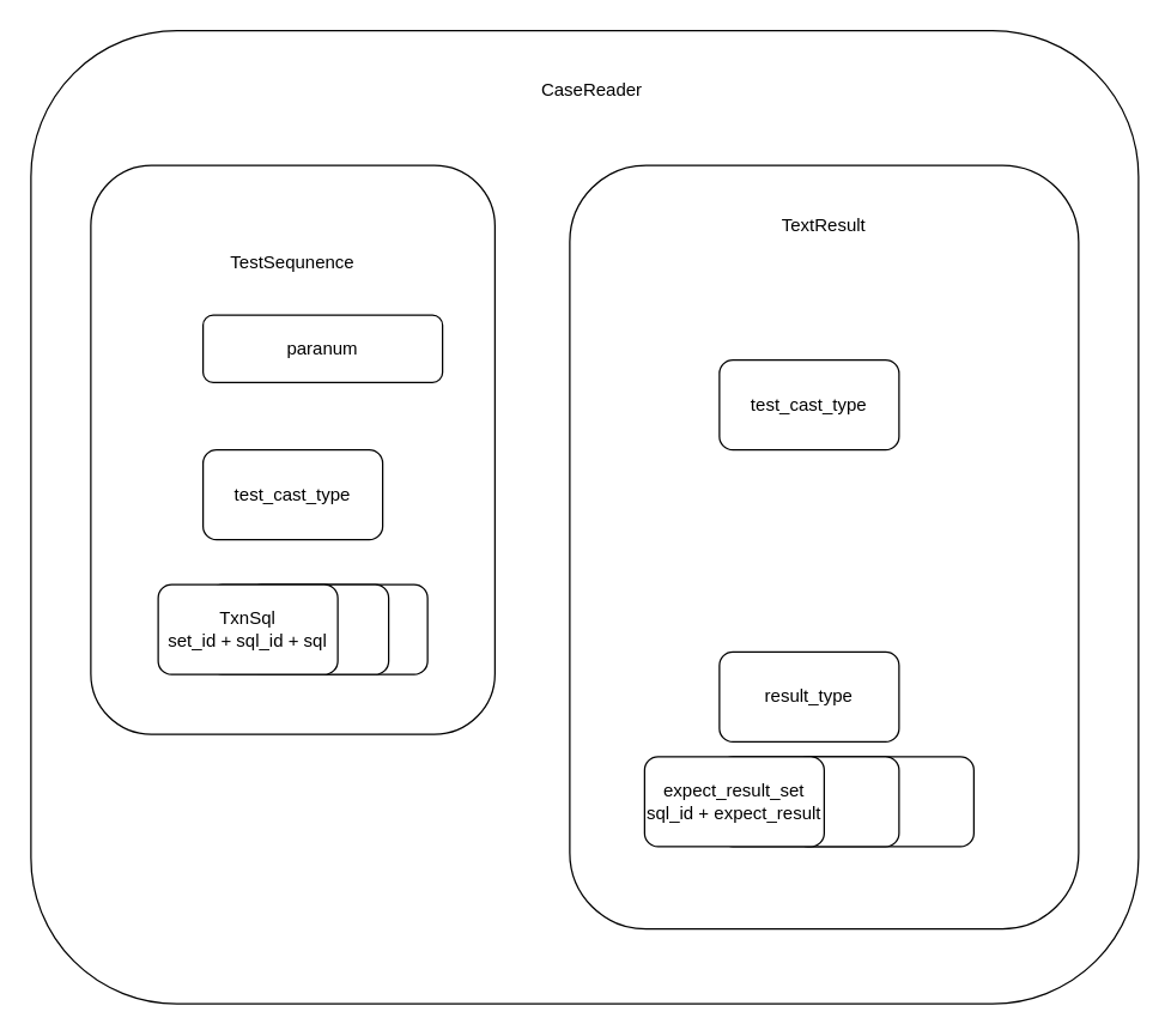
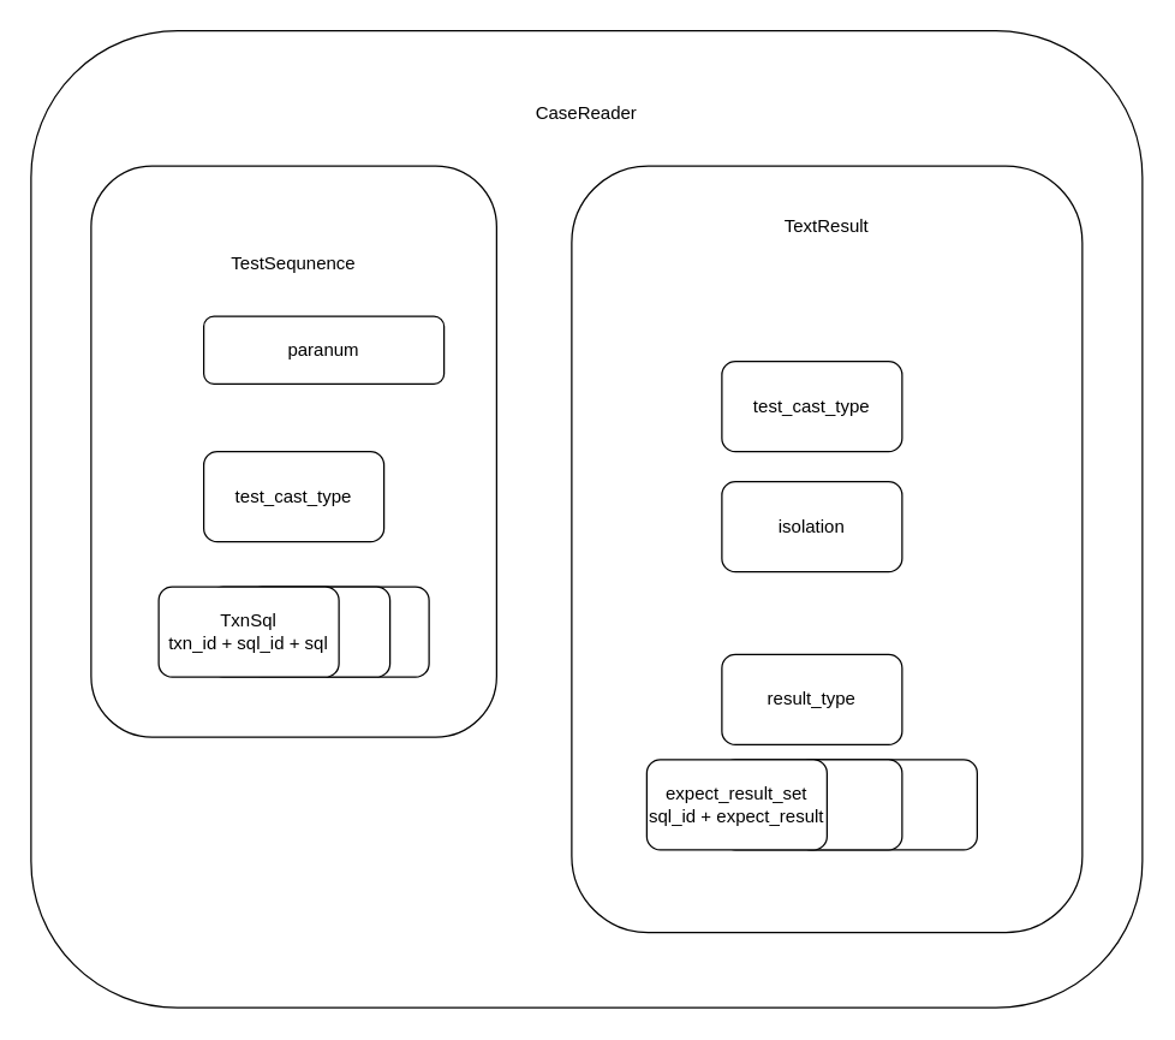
  <mxCell id="0" />
  <mxCell id="1" parent="0" />
  <mxCell id="2" value="" style="rounded=1;whiteSpace=wrap;html=1;" vertex="1" parent="1"><mxGeometry x="20" y="20" width="740" height="650" as="geometry" /></mxCell>
  <mxCell id="3" value="" style="rounded=1;whiteSpace=wrap;html=1;" vertex="1" parent="1"><mxGeometry x="380" y="110" width="340" height="510" as="geometry" /></mxCell>
  <mxCell id="4" value="" style="rounded=1;whiteSpace=wrap;html=1;" vertex="1" parent="1"><mxGeometry x="530" y="505" width="120" height="60" as="geometry" /></mxCell>
  <mxCell id="5" value="" style="rounded=1;whiteSpace=wrap;html=1;" vertex="1" parent="1"><mxGeometry x="60" y="110" width="270" height="380" as="geometry" /></mxCell>
  <mxCell id="6" value="" style="rounded=1;whiteSpace=wrap;html=1;" vertex="1" parent="1"><mxGeometry x="165" y="390" width="120" height="60" as="geometry" /></mxCell>
  <mxCell id="7" value="" style="rounded=1;whiteSpace=wrap;html=1;" vertex="1" parent="1"><mxGeometry x="139" y="390" width="120" height="60" as="geometry" /></mxCell>
- <mxCell id="8" value="TxnSql&lt;br&gt;set_id + sql_id + sql" style="rounded=1;whiteSpace=wrap;html=1;" vertex="1" parent="1"><mxGeometry x="105" y="390" width="120" height="60" as="geometry" /></mxCell>
+ <mxCell id="8" value="TxnSql&lt;br&gt;txn_id + sql_id + sql" style="rounded=1;whiteSpace=wrap;html=1;" vertex="1" parent="1"><mxGeometry x="105" y="390" width="120" height="60" as="geometry" /></mxCell>
  <mxCell id="9" value="paranum" style="rounded=1;whiteSpace=wrap;html=1;" vertex="1" parent="1"><mxGeometry x="135" y="210" width="160" height="45" as="geometry" /></mxCell>
  <mxCell id="10" value="TestSequnence" style="text;html=1;strokeColor=none;fillColor=none;align=center;verticalAlign=middle;whiteSpace=wrap;rounded=0;" vertex="1" parent="1"><mxGeometry x="165" y="160" width="60" height="30" as="geometry" /></mxCell>
  <mxCell id="11" value="test_cast_type" style="rounded=1;whiteSpace=wrap;html=1;" vertex="1" parent="1"><mxGeometry x="135" y="300" width="120" height="60" as="geometry" /></mxCell>
  <mxCell id="12" value="test_cast_type" style="rounded=1;whiteSpace=wrap;html=1;" vertex="1" parent="1"><mxGeometry x="480" y="240" width="120" height="60" as="geometry" /></mxCell>
+ <mxCell id="13" value="isolation" style="rounded=1;whiteSpace=wrap;html=1;" vertex="1" parent="1"><mxGeometry x="480" y="320" width="120" height="60" as="geometry" /></mxCell>
  <mxCell id="14" value="result_type" style="rounded=1;whiteSpace=wrap;html=1;" vertex="1" parent="1"><mxGeometry x="480" y="435" width="120" height="60" as="geometry" /></mxCell>
  <mxCell id="15" value="" style="rounded=1;whiteSpace=wrap;html=1;" vertex="1" parent="1"><mxGeometry x="480" y="505" width="120" height="60" as="geometry" /></mxCell>
  <mxCell id="16" value="expect_result_set&lt;br&gt;sql_id + expect_result" style="rounded=1;whiteSpace=wrap;html=1;" vertex="1" parent="1"><mxGeometry x="430" y="505" width="120" height="60" as="geometry" /></mxCell>
  <mxCell id="17" value="TextResult" style="text;html=1;strokeColor=none;fillColor=none;align=center;verticalAlign=middle;whiteSpace=wrap;rounded=0;" vertex="1" parent="1"><mxGeometry x="520" y="135" width="60" height="30" as="geometry" /></mxCell>
- <mxCell id="18" value="CaseReader" style="text;html=1;strokeColor=none;fillColor=none;align=center;verticalAlign=middle;whiteSpace=wrap;rounded=0;" vertex="1" parent="1"><mxGeometry x="365" y="45" width="60" height="30" as="geometry" /></mxCell>
+ <mxCell id="18" value="CaseReader" style="text;html=1;strokeColor=none;fillColor=none;align=center;verticalAlign=middle;whiteSpace=wrap;rounded=0;" vertex="1" parent="1"><mxGeometry x="360" y="60" width="60" height="30" as="geometry" /></mxCell>
